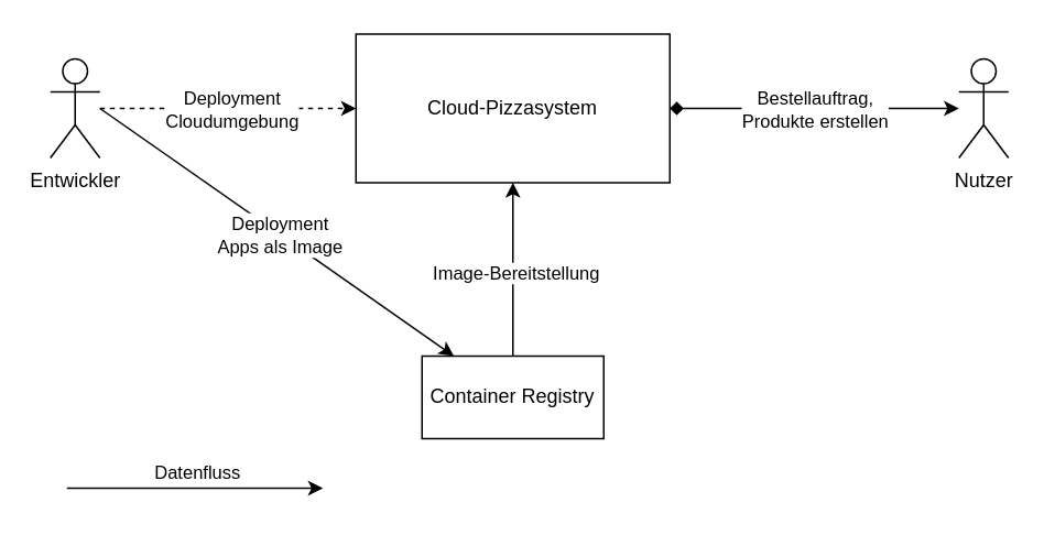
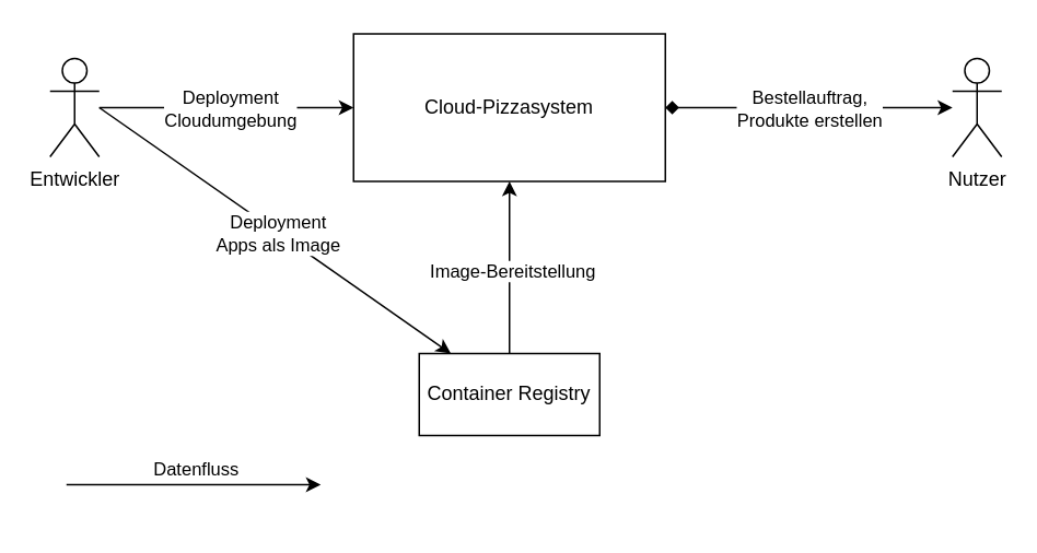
  <mxCell id="0" />
  <mxCell id="1" parent="0" />
  <mxCell id="2" value="Cloud-Pizzasystem" style="html=1;whiteSpace=wrap;" vertex="1" parent="1"><mxGeometry x="215" y="20" width="190" height="90" as="geometry" /></mxCell>
- <mxCell id="3" style="rounded=0;orthogonalLoop=1;jettySize=auto;html=1;dashed=1;" edge="1" parent="1" source="5" target="2"><mxGeometry relative="1" as="geometry" /></mxCell>
+ <mxCell id="3" style="rounded=0;orthogonalLoop=1;jettySize=auto;html=1;" edge="1" parent="1" source="5" target="2"><mxGeometry relative="1" as="geometry" /></mxCell>
  <mxCell id="4" value="&lt;div&gt;Deployment&lt;/div&gt;&lt;div&gt;Cloudumgebung&lt;br&gt;&lt;/div&gt;" style="edgeLabel;html=1;align=center;verticalAlign=middle;resizable=0;points=[];" vertex="1" connectable="0" parent="3"><mxGeometry x="0.015" relative="1" as="geometry"><mxPoint as="offset" /></mxGeometry></mxCell>
  <mxCell id="5" value="Entwickler" style="shape=umlActor;verticalLabelPosition=bottom;verticalAlign=top;html=1;" vertex="1" parent="1"><mxGeometry x="30" y="35" width="30" height="60" as="geometry" /></mxCell>
  <mxCell id="6" style="rounded=0;orthogonalLoop=1;jettySize=auto;html=1;startArrow=classic;startFill=1;endArrow=diamond;" edge="1" parent="1" source="8" target="2"><mxGeometry relative="1" as="geometry" /></mxCell>
  <mxCell id="7" value="&lt;div&gt;Bestellauftrag,&lt;/div&gt;&lt;div&gt;Produkte erstellen&lt;br&gt;&lt;/div&gt;" style="edgeLabel;html=1;align=center;verticalAlign=middle;resizable=0;points=[];" vertex="1" connectable="0" parent="6"><mxGeometry relative="1" as="geometry"><mxPoint as="offset" /></mxGeometry></mxCell>
  <mxCell id="8" value="Nutzer" style="shape=umlActor;verticalLabelPosition=bottom;verticalAlign=top;html=1;" vertex="1" parent="1"><mxGeometry x="580" y="35" width="30" height="60" as="geometry" /></mxCell>
  <mxCell id="9" style="rounded=0;orthogonalLoop=1;jettySize=auto;html=1;startArrow=none;startFill=0;endArrow=classic;endFill=1;" edge="1" parent="1" source="11" target="2"><mxGeometry relative="1" as="geometry" /></mxCell>
  <mxCell id="10" value="Image-Bereitstellung" style="edgeLabel;html=1;align=center;verticalAlign=middle;resizable=0;points=[];" vertex="1" connectable="0" parent="9"><mxGeometry x="-0.022" y="-1" relative="1" as="geometry"><mxPoint as="offset" /></mxGeometry></mxCell>
  <mxCell id="11" value="Container Registry" style="html=1;whiteSpace=wrap;" vertex="1" parent="1"><mxGeometry x="255" y="215" width="110" height="50" as="geometry" /></mxCell>
  <mxCell id="12" style="rounded=0;orthogonalLoop=1;jettySize=auto;html=1;" edge="1" parent="1" target="11"><mxGeometry relative="1" as="geometry"><mxPoint x="60" y="65" as="sourcePoint" /><mxPoint x="245" y="239.5" as="targetPoint" /></mxGeometry></mxCell>
  <mxCell id="13" value="&lt;div&gt;Deployment&lt;/div&gt;&lt;div&gt;Apps als Image&lt;br&gt;&lt;/div&gt;" style="edgeLabel;html=1;align=center;verticalAlign=middle;resizable=0;points=[];" vertex="1" connectable="0" parent="12"><mxGeometry x="0.015" relative="1" as="geometry"><mxPoint as="offset" /></mxGeometry></mxCell>
  <mxCell id="14" value="" style="group" connectable="0" vertex="1" parent="1"><mxGeometry x="20" y="255" width="195" height="60" as="geometry" /></mxCell>
  <mxCell id="15" style="rounded=0;orthogonalLoop=1;jettySize=auto;html=1;" edge="1" parent="14"><mxGeometry relative="1" as="geometry"><mxPoint x="20" y="40" as="sourcePoint" /><mxPoint x="175" y="40" as="targetPoint" /></mxGeometry></mxCell>
  <mxCell id="16" value="Datenfluss" style="edgeLabel;html=1;align=center;verticalAlign=middle;resizable=0;points=[];" vertex="1" connectable="0" parent="15"><mxGeometry x="0.015" relative="1" as="geometry"><mxPoint x="-1" y="-10" as="offset" /></mxGeometry></mxCell>
